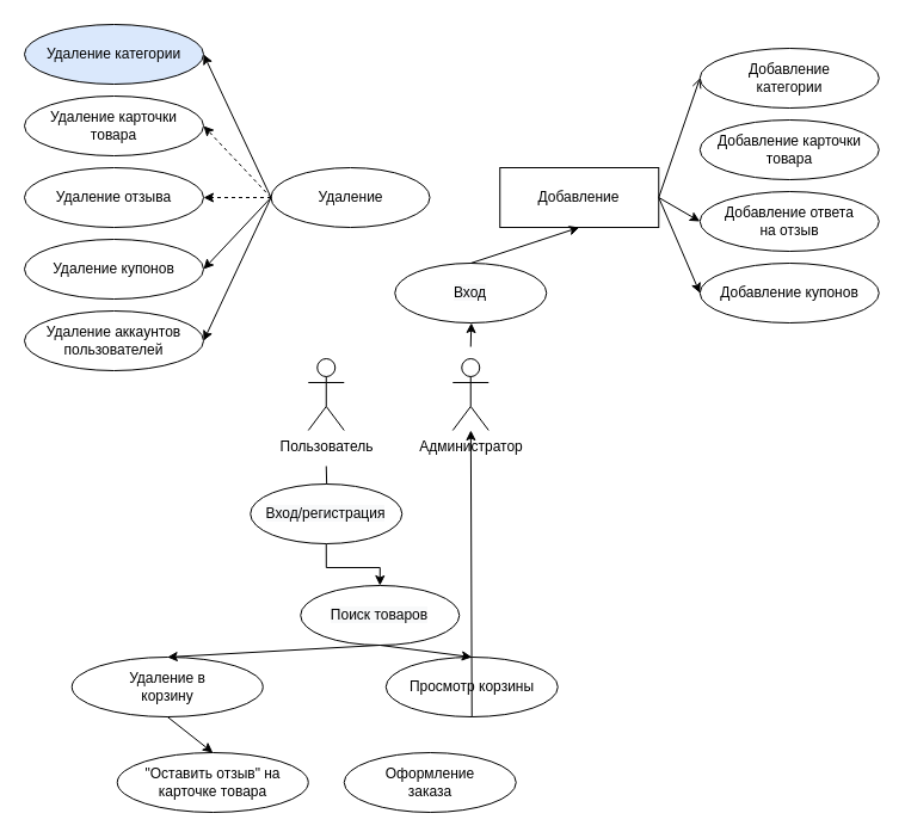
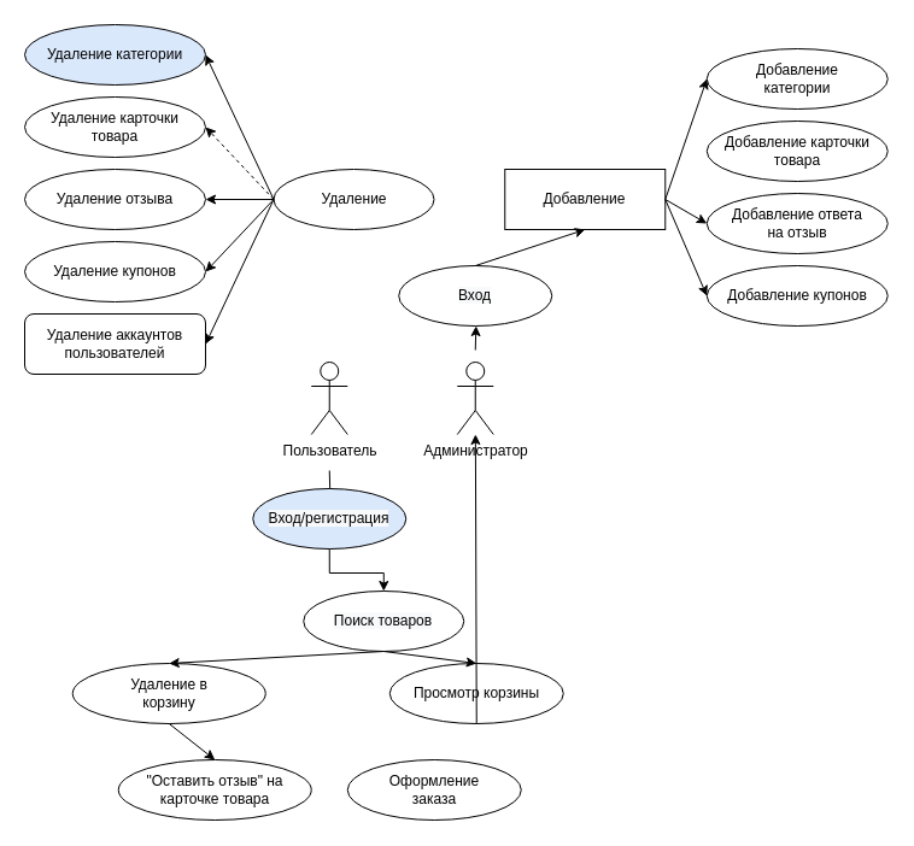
  <mxCell id="0" />
  <mxCell id="1" parent="0" />
  <mxCell id="2" value="" style="edgeStyle=orthogonalEdgeStyle;rounded=0;orthogonalLoop=1;jettySize=auto;html=1;" parent="1" target="13" edge="1"><mxGeometry relative="1" as="geometry"><mxPoint x="393.75" y="290" as="sourcePoint" /></mxGeometry></mxCell>
  <mxCell id="3" value="Администратор" style="shape=umlActor;verticalLabelPosition=bottom;verticalAlign=top;html=1;outlineConnect=0;" parent="1" vertex="1"><mxGeometry x="378.75" y="300" width="30" height="60" as="geometry" /></mxCell>
  <mxCell id="4" value="" style="edgeStyle=orthogonalEdgeStyle;rounded=0;orthogonalLoop=1;jettySize=auto;html=1;" parent="1" target="7" edge="1"><mxGeometry relative="1" as="geometry"><mxPoint x="272.75" y="390" as="sourcePoint" /></mxGeometry></mxCell>
  <mxCell id="5" value="Пользователь" style="shape=umlActor;verticalLabelPosition=bottom;verticalAlign=top;html=1;outlineConnect=0;" parent="1" vertex="1"><mxGeometry x="257.75" y="300" width="30" height="60" as="geometry" /></mxCell>
  <mxCell id="6" value="" style="edgeStyle=orthogonalEdgeStyle;rounded=0;orthogonalLoop=1;jettySize=auto;html=1;" parent="1" source="7" target="8" edge="1"><mxGeometry relative="1" as="geometry" /></mxCell>
- <mxCell id="7" value="&#10;&#10;&lt;span style=&quot;color: rgb(0, 0, 0); font-family: helvetica; font-size: 12px; font-style: normal; font-weight: 400; letter-spacing: normal; text-align: center; text-indent: 0px; text-transform: none; word-spacing: 0px; background-color: rgb(248, 249, 250); display: inline; float: none;&quot;&gt;Вход/регистрация&lt;/span&gt;&#10;&#10;" style="ellipse;whiteSpace=wrap;html=1;" parent="1" vertex="1"><mxGeometry x="209.25" y="405" width="127" height="50" as="geometry" /></mxCell>
+ <mxCell id="7" value="&#10;&#10;&lt;span style=&quot;color: rgb(0, 0, 0); font-family: helvetica; font-size: 12px; font-style: normal; font-weight: 400; letter-spacing: normal; text-align: center; text-indent: 0px; text-transform: none; word-spacing: 0px; background-color: rgb(248, 249, 250); display: inline; float: none;&quot;&gt;Вход/регистрация&lt;/span&gt;&#10;&#10;" style="ellipse;whiteSpace=wrap;html=1;fillColor=#dae8fc;" parent="1" vertex="1"><mxGeometry x="209.25" y="405" width="127" height="50" as="geometry" /></mxCell>
  <mxCell id="8" value="&#10;&#10;&lt;span style=&quot;color: rgb(0, 0, 0); font-family: helvetica; font-size: 12px; font-style: normal; font-weight: 400; letter-spacing: normal; text-align: center; text-indent: 0px; text-transform: none; word-spacing: 0px; background-color: rgb(248, 249, 250); display: inline; float: none;&quot;&gt;Поиск товаров&lt;/span&gt;&#10;&#10;" style="ellipse;whiteSpace=wrap;html=1;" parent="1" vertex="1"><mxGeometry x="251.25" y="490" width="133" height="50" as="geometry" /></mxCell>
  <mxCell id="9" value="Просмотр корзины" style="ellipse;whiteSpace=wrap;html=1;" parent="1" vertex="1"><mxGeometry x="322.75" y="550" width="144" height="50" as="geometry" /></mxCell>
  <mxCell id="10" value="Оформление&lt;br&gt;заказа" style="ellipse;whiteSpace=wrap;html=1;" parent="1" vertex="1"><mxGeometry x="287.75" y="630" width="144" height="50" as="geometry" /></mxCell>
  <mxCell id="11" value="Удаление в&lt;br&gt;корзину" style="ellipse;whiteSpace=wrap;html=1;" parent="1" vertex="1"><mxGeometry x="59.75" y="550" width="160" height="50" as="geometry" /></mxCell>
  <mxCell id="12" value="&lt;span&gt;&quot;Оставить отзыв&quot; на карточке товара&lt;/span&gt;" style="ellipse;whiteSpace=wrap;html=1;" parent="1" vertex="1"><mxGeometry x="97.75" y="630" width="160" height="50" as="geometry" /></mxCell>
  <mxCell id="13" value="&lt;span style=&quot;color: rgb(0 , 0 , 0) ; font-family: &amp;#34;helvetica&amp;#34; ; font-size: 12px ; font-style: normal ; font-weight: 400 ; letter-spacing: normal ; text-align: center ; text-indent: 0px ; text-transform: none ; word-spacing: 0px ; background-color: rgb(248 , 249 , 250) ; display: inline ; float: none&quot;&gt;Вход&lt;/span&gt;" style="ellipse;whiteSpace=wrap;html=1;" parent="1" vertex="1"><mxGeometry x="330.25" y="220" width="127" height="50" as="geometry" /></mxCell>
  <mxCell id="14" value="Удаление" style="ellipse;whiteSpace=wrap;html=1;" parent="1" vertex="1"><mxGeometry x="226.5" y="140" width="133" height="50" as="geometry" /></mxCell>
  <mxCell id="15" value="Добавление" style="whiteSpace=wrap;html=1;rounded=0;" parent="1" vertex="1"><mxGeometry x="418.25" y="140" width="133" height="50" as="geometry" /></mxCell>
  <mxCell id="16" value="Добавление&lt;br&gt;категории" style="ellipse;whiteSpace=wrap;html=1;" parent="1" vertex="1"><mxGeometry x="585.75" y="40" width="150" height="50" as="geometry" /></mxCell>
  <mxCell id="17" value="Добавление&amp;nbsp;карточки&lt;br&gt;товара" style="ellipse;whiteSpace=wrap;html=1;" parent="1" vertex="1"><mxGeometry x="585.75" y="100" width="150" height="50" as="geometry" /></mxCell>
  <mxCell id="18" value="Добавление ответа&lt;br&gt;на отзыв" style="ellipse;whiteSpace=wrap;html=1;" parent="1" vertex="1"><mxGeometry x="585.75" y="160" width="150" height="50" as="geometry" /></mxCell>
  <mxCell id="19" value="Добавление&amp;nbsp;купонов" style="ellipse;whiteSpace=wrap;html=1;" parent="1" vertex="1"><mxGeometry x="585.75" y="220" width="150" height="50" as="geometry" /></mxCell>
  <mxCell id="20" value="Удаление категории" style="ellipse;whiteSpace=wrap;html=1;fillColor=#dae8fc;" parent="1" vertex="1"><mxGeometry x="20" y="20" width="150" height="50" as="geometry" /></mxCell>
  <mxCell id="21" value="Удаление карточки&lt;br&gt;товара" style="ellipse;whiteSpace=wrap;html=1;" parent="1" vertex="1"><mxGeometry x="20" y="80" width="150" height="50" as="geometry" /></mxCell>
  <mxCell id="22" value="Удаление отзыва" style="ellipse;whiteSpace=wrap;html=1;" parent="1" vertex="1"><mxGeometry x="20" y="140" width="150" height="50" as="geometry" /></mxCell>
  <mxCell id="23" value="Удаление купонов" style="ellipse;whiteSpace=wrap;html=1;" parent="1" vertex="1"><mxGeometry x="20" y="200" width="150" height="50" as="geometry" /></mxCell>
- <mxCell id="24" value="Удаление аккаунтов пользователей" style="ellipse;whiteSpace=wrap;html=1;" parent="1" vertex="1"><mxGeometry x="20" y="260" width="150" height="50" as="geometry" /></mxCell>
+ <mxCell id="24" value="Удаление аккаунтов пользователей" style="whiteSpace=wrap;html=1;rounded=1;" parent="1" vertex="1"><mxGeometry x="20" y="260" width="150" height="50" as="geometry" /></mxCell>
  <mxCell id="25" value="" style="endArrow=classic;html=1;rounded=0;entryX=1;entryY=0.5;entryDx=0;entryDy=0;exitX=0;exitY=0.5;exitDx=0;exitDy=0;" parent="1" source="14" target="20" edge="1"><mxGeometry width="50" height="50" relative="1" as="geometry"><mxPoint x="210" y="190" as="sourcePoint" /><mxPoint x="300" y="190" as="targetPoint" /></mxGeometry></mxCell>
  <mxCell id="26" value="" style="endArrow=classic;html=1;rounded=0;entryX=1;entryY=0.5;entryDx=0;entryDy=0;exitX=0;exitY=0.5;exitDx=0;exitDy=0;dashed=1;" parent="1" source="14" target="21" edge="1"><mxGeometry width="50" height="50" relative="1" as="geometry"><mxPoint x="236.5" y="175" as="sourcePoint" /><mxPoint x="180" y="55" as="targetPoint" /></mxGeometry></mxCell>
- <mxCell id="27" value="" style="endArrow=classic;html=1;rounded=0;entryX=1;entryY=0.5;entryDx=0;entryDy=0;exitX=0;exitY=0.5;exitDx=0;exitDy=0;dashed=1;" parent="1" source="14" target="22" edge="1"><mxGeometry width="50" height="50" relative="1" as="geometry"><mxPoint x="246.5" y="185" as="sourcePoint" /><mxPoint x="190" y="65" as="targetPoint" /></mxGeometry></mxCell>
+ <mxCell id="27" value="" style="endArrow=classic;html=1;rounded=0;entryX=1;entryY=0.5;entryDx=0;entryDy=0;exitX=0;exitY=0.5;exitDx=0;exitDy=0;" parent="1" source="14" target="22" edge="1"><mxGeometry width="50" height="50" relative="1" as="geometry"><mxPoint x="246.5" y="185" as="sourcePoint" /><mxPoint x="190" y="65" as="targetPoint" /></mxGeometry></mxCell>
  <mxCell id="28" value="" style="endArrow=classic;html=1;rounded=0;entryX=1;entryY=0.5;entryDx=0;entryDy=0;exitX=0;exitY=0.5;exitDx=0;exitDy=0;" parent="1" source="14" target="23" edge="1"><mxGeometry width="50" height="50" relative="1" as="geometry"><mxPoint x="256.5" y="195" as="sourcePoint" /><mxPoint x="200" y="75" as="targetPoint" /></mxGeometry></mxCell>
  <mxCell id="29" value="" style="endArrow=classic;html=1;rounded=0;entryX=1;entryY=0.5;entryDx=0;entryDy=0;exitX=0;exitY=0.5;exitDx=0;exitDy=0;" parent="1" source="14" target="24" edge="1"><mxGeometry width="50" height="50" relative="1" as="geometry"><mxPoint x="266.5" y="205" as="sourcePoint" /><mxPoint x="210" y="85" as="targetPoint" /></mxGeometry></mxCell>
  <mxCell id="30" value="" style="endArrow=classic;html=1;rounded=0;entryX=0.5;entryY=1;entryDx=0;entryDy=0;exitX=0.5;exitY=0;exitDx=0;exitDy=0;" parent="1" source="13" target="15" edge="1"><mxGeometry width="50" height="50" relative="1" as="geometry"><mxPoint x="266.25" y="225" as="sourcePoint" /><mxPoint x="209.75" y="105" as="targetPoint" /></mxGeometry></mxCell>
- <mxCell id="31" value="" style="endArrow=open;html=1;rounded=0;entryX=0;entryY=0.5;entryDx=0;entryDy=0;exitX=1;exitY=0.5;exitDx=0;exitDy=0;" parent="1" source="15" target="16" edge="1"><mxGeometry width="50" height="50" relative="1" as="geometry"><mxPoint x="216.25" y="175" as="sourcePoint" /><mxPoint x="159.75" y="295" as="targetPoint" /></mxGeometry></mxCell>
+ <mxCell id="31" value="" style="endArrow=classic;html=1;rounded=0;entryX=0;entryY=0.5;entryDx=0;entryDy=0;exitX=1;exitY=0.5;exitDx=0;exitDy=0;" parent="1" source="15" target="16" edge="1"><mxGeometry width="50" height="50" relative="1" as="geometry"><mxPoint x="216.25" y="175" as="sourcePoint" /><mxPoint x="159.75" y="295" as="targetPoint" /></mxGeometry></mxCell>
  <mxCell id="32" value="" style="endArrow=classic;html=1;rounded=0;entryX=0;entryY=0.5;entryDx=0;entryDy=0;exitX=1;exitY=0.5;exitDx=0;exitDy=0;" parent="1" source="15" target="18" edge="1"><mxGeometry width="50" height="50" relative="1" as="geometry"><mxPoint x="571.25" y="185" as="sourcePoint" /><mxPoint x="605.75" y="85" as="targetPoint" /></mxGeometry></mxCell>
  <mxCell id="33" value="" style="endArrow=classic;html=1;rounded=0;entryX=0;entryY=0.5;entryDx=0;entryDy=0;exitX=1;exitY=0.5;exitDx=0;exitDy=0;" parent="1" source="15" target="19" edge="1"><mxGeometry width="50" height="50" relative="1" as="geometry"><mxPoint x="581.25" y="195" as="sourcePoint" /><mxPoint x="615.75" y="95" as="targetPoint" /></mxGeometry></mxCell>
  <mxCell id="34" value="" style="endArrow=classic;html=1;rounded=0;entryX=0.5;entryY=0;entryDx=0;entryDy=0;exitX=0.5;exitY=1;exitDx=0;exitDy=0;fontStyle=1" parent="1" source="8" target="11" edge="1"><mxGeometry width="50" height="50" relative="1" as="geometry"><mxPoint x="403.75" y="230" as="sourcePoint" /><mxPoint x="303" y="200" as="targetPoint" /></mxGeometry></mxCell>
  <mxCell id="35" value="" style="endArrow=classic;html=1;rounded=0;entryX=0.5;entryY=0;entryDx=0;entryDy=0;exitX=0.5;exitY=1;exitDx=0;exitDy=0;fontStyle=1" parent="1" source="8" target="9" edge="1"><mxGeometry width="50" height="50" relative="1" as="geometry"><mxPoint x="282.75" y="550" as="sourcePoint" /><mxPoint x="149.75" y="560" as="targetPoint" /></mxGeometry></mxCell>
  <mxCell id="36" value="" style="endArrow=classic;html=1;rounded=0;exitX=0.5;exitY=1;exitDx=0;exitDy=0;fontStyle=1;" parent="1" source="9" target="3" edge="1"><mxGeometry width="50" height="50" relative="1" as="geometry"><mxPoint x="292.75" y="560" as="sourcePoint" /><mxPoint x="159.75" y="570" as="targetPoint" /></mxGeometry></mxCell>
  <mxCell id="37" value="" style="endArrow=classic;html=1;rounded=0;entryX=0.5;entryY=0;entryDx=0;entryDy=0;exitX=0.5;exitY=1;exitDx=0;exitDy=0;fontStyle=1" parent="1" source="11" target="12" edge="1"><mxGeometry width="50" height="50" relative="1" as="geometry"><mxPoint x="302.75" y="570" as="sourcePoint" /><mxPoint x="169.75" y="580" as="targetPoint" /></mxGeometry></mxCell>
